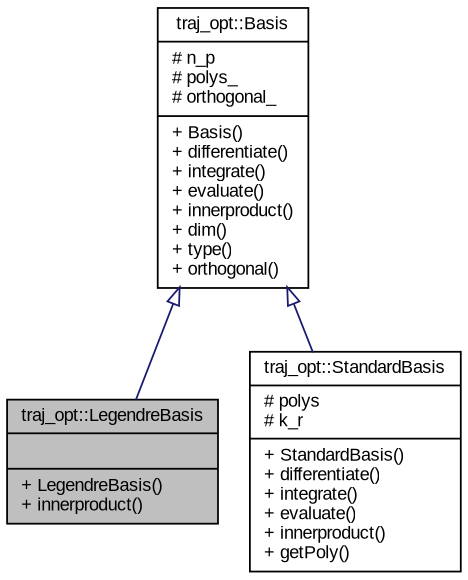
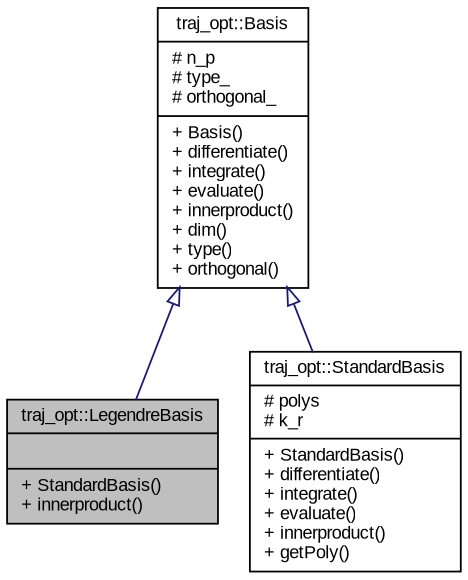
  digraph {
    fontname="Liberation Sans"
    node [color=black fillcolor=white fontname="Liberation Sans" fontsize=10 shape=record style=filled]
    edge [arrowtail=onormal color=midnightblue dir=back fontname="Liberation Sans" fontsize=10 labelfontname=Helvetica labelfontsize=10 style=solid]
-   n1 [fillcolor=grey75 fontcolor=black height=0.2 label="{traj_opt::LegendreBasis\n||+ LegendreBasis()\l+ innerproduct()\l}" width=0.4]
+   n1 [fillcolor=grey75 fontcolor=black height=0.2 label="{traj_opt::LegendreBasis\n||+ StandardBasis()\l+ innerproduct()\l}" width=0.4]
    n2 [height=0.2 label="{traj_opt::StandardBasis\n|# polys\l# k_r\l|+ StandardBasis()\l+ differentiate()\l+ integrate()\l+ evaluate()\l+ innerproduct()\l+ getPoly()\l}" width=0.4]
-   n3 [height=0.2 label="{traj_opt::Basis\n|# n_p\l# polys_\l# orthogonal_\l|+ Basis()\l+ differentiate()\l+ integrate()\l+ evaluate()\l+ innerproduct()\l+ dim()\l+ type()\l+ orthogonal()\l}" width=0.4]
+   n3 [height=0.2 label="{traj_opt::Basis\n|# n_p\l# type_\l# orthogonal_\l|+ Basis()\l+ differentiate()\l+ integrate()\l+ evaluate()\l+ innerproduct()\l+ dim()\l+ type()\l+ orthogonal()\l}" width=0.4]
    n3 -> n1
    n3 -> n2
  }
